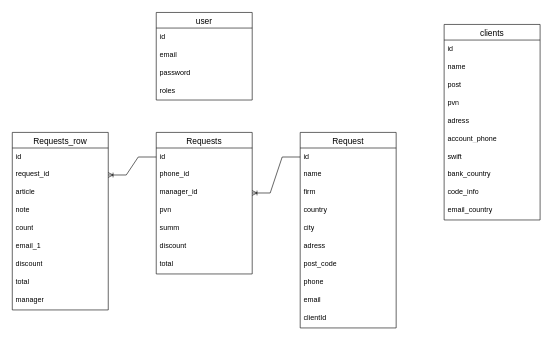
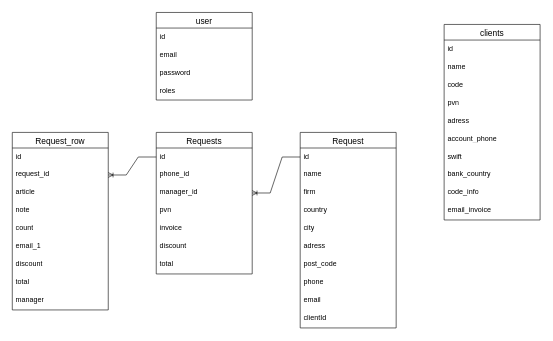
  <mxCell id="0" />
  <mxCell id="1" parent="0" />
  <mxCell id="2" value="user" style="swimlane;fontStyle=0;childLayout=stackLayout;horizontal=1;startSize=26;horizontalStack=0;resizeParent=1;resizeParentMax=0;resizeLast=0;collapsible=1;marginBottom=0;align=center;fontSize=14;" parent="1" vertex="1"><mxGeometry x="260" y="20" width="160" height="146" as="geometry" /></mxCell>
  <mxCell id="3" value="id" style="text;strokeColor=none;fillColor=none;spacingLeft=4;spacingRight=4;overflow=hidden;rotatable=0;points=[[0,0.5],[1,0.5]];portConstraint=eastwest;fontSize=12;whiteSpace=wrap;html=1;" parent="2" vertex="1"><mxGeometry y="26" width="160" height="30" as="geometry" /></mxCell>
  <mxCell id="4" value="email" style="text;strokeColor=none;fillColor=none;spacingLeft=4;spacingRight=4;overflow=hidden;rotatable=0;points=[[0,0.5],[1,0.5]];portConstraint=eastwest;fontSize=12;whiteSpace=wrap;html=1;" parent="2" vertex="1"><mxGeometry y="56" width="160" height="30" as="geometry" /></mxCell>
  <mxCell id="5" value="password" style="text;strokeColor=none;fillColor=none;spacingLeft=4;spacingRight=4;overflow=hidden;rotatable=0;points=[[0,0.5],[1,0.5]];portConstraint=eastwest;fontSize=12;whiteSpace=wrap;html=1;" parent="2" vertex="1"><mxGeometry y="86" width="160" height="30" as="geometry" /></mxCell>
  <mxCell id="6" value="roles" style="text;strokeColor=none;fillColor=none;spacingLeft=4;spacingRight=4;overflow=hidden;rotatable=0;points=[[0,0.5],[1,0.5]];portConstraint=eastwest;fontSize=12;whiteSpace=wrap;html=1;" parent="2" vertex="1"><mxGeometry y="116" width="160" height="30" as="geometry" /></mxCell>
  <mxCell id="7" value="clients" style="swimlane;fontStyle=0;childLayout=stackLayout;horizontal=1;startSize=26;horizontalStack=0;resizeParent=1;resizeParentMax=0;resizeLast=0;collapsible=1;marginBottom=0;align=center;fontSize=14;" parent="1" vertex="1"><mxGeometry x="740" y="40" width="160" height="326" as="geometry" /></mxCell>
  <mxCell id="8" value="id" style="text;strokeColor=none;fillColor=none;spacingLeft=4;spacingRight=4;overflow=hidden;rotatable=0;points=[[0,0.5],[1,0.5]];portConstraint=eastwest;fontSize=12;whiteSpace=wrap;html=1;" parent="7" vertex="1"><mxGeometry y="26" width="160" height="30" as="geometry" /></mxCell>
  <mxCell id="9" value="name" style="text;strokeColor=none;fillColor=none;spacingLeft=4;spacingRight=4;overflow=hidden;rotatable=0;points=[[0,0.5],[1,0.5]];portConstraint=eastwest;fontSize=12;whiteSpace=wrap;html=1;" parent="7" vertex="1"><mxGeometry y="56" width="160" height="30" as="geometry" /></mxCell>
- <mxCell id="10" value="post" style="text;strokeColor=none;fillColor=none;spacingLeft=4;spacingRight=4;overflow=hidden;rotatable=0;points=[[0,0.5],[1,0.5]];portConstraint=eastwest;fontSize=12;whiteSpace=wrap;html=1;" parent="7" vertex="1"><mxGeometry y="86" width="160" height="30" as="geometry" /></mxCell>
+ <mxCell id="10" value="code" style="text;strokeColor=none;fillColor=none;spacingLeft=4;spacingRight=4;overflow=hidden;rotatable=0;points=[[0,0.5],[1,0.5]];portConstraint=eastwest;fontSize=12;whiteSpace=wrap;html=1;" parent="7" vertex="1"><mxGeometry y="86" width="160" height="30" as="geometry" /></mxCell>
  <mxCell id="11" value="pvn" style="text;strokeColor=none;fillColor=none;spacingLeft=4;spacingRight=4;overflow=hidden;rotatable=0;points=[[0,0.5],[1,0.5]];portConstraint=eastwest;fontSize=12;whiteSpace=wrap;html=1;" parent="7" vertex="1"><mxGeometry y="116" width="160" height="30" as="geometry" /></mxCell>
  <mxCell id="12" value="adress" style="text;strokeColor=none;fillColor=none;spacingLeft=4;spacingRight=4;overflow=hidden;rotatable=0;points=[[0,0.5],[1,0.5]];portConstraint=eastwest;fontSize=12;whiteSpace=wrap;html=1;" parent="7" vertex="1"><mxGeometry y="146" width="160" height="30" as="geometry" /></mxCell>
  <mxCell id="13" value="account_phone" style="text;strokeColor=none;fillColor=none;spacingLeft=4;spacingRight=4;overflow=hidden;rotatable=0;points=[[0,0.5],[1,0.5]];portConstraint=eastwest;fontSize=12;whiteSpace=wrap;html=1;" parent="7" vertex="1"><mxGeometry y="176" width="160" height="30" as="geometry" /></mxCell>
  <mxCell id="14" value="swift&lt;br&gt;" style="text;strokeColor=none;fillColor=none;spacingLeft=4;spacingRight=4;overflow=hidden;rotatable=0;points=[[0,0.5],[1,0.5]];portConstraint=eastwest;fontSize=12;whiteSpace=wrap;html=1;" parent="7" vertex="1"><mxGeometry y="206" width="160" height="30" as="geometry" /></mxCell>
  <mxCell id="15" value="bank_country&lt;br&gt;" style="text;strokeColor=none;fillColor=none;spacingLeft=4;spacingRight=4;overflow=hidden;rotatable=0;points=[[0,0.5],[1,0.5]];portConstraint=eastwest;fontSize=12;whiteSpace=wrap;html=1;" parent="7" vertex="1"><mxGeometry y="236" width="160" height="30" as="geometry" /></mxCell>
  <mxCell id="16" value="code_info" style="text;strokeColor=none;fillColor=none;spacingLeft=4;spacingRight=4;overflow=hidden;rotatable=0;points=[[0,0.5],[1,0.5]];portConstraint=eastwest;fontSize=12;whiteSpace=wrap;html=1;" parent="7" vertex="1"><mxGeometry y="266" width="160" height="30" as="geometry" /></mxCell>
- <mxCell id="17" value="email_country" style="text;strokeColor=none;fillColor=none;spacingLeft=4;spacingRight=4;overflow=hidden;rotatable=0;points=[[0,0.5],[1,0.5]];portConstraint=eastwest;fontSize=12;whiteSpace=wrap;html=1;" parent="7" vertex="1"><mxGeometry y="296" width="160" height="30" as="geometry" /></mxCell>
+ <mxCell id="17" value="email_invoice" style="text;strokeColor=none;fillColor=none;spacingLeft=4;spacingRight=4;overflow=hidden;rotatable=0;points=[[0,0.5],[1,0.5]];portConstraint=eastwest;fontSize=12;whiteSpace=wrap;html=1;" parent="7" vertex="1"><mxGeometry y="296" width="160" height="30" as="geometry" /></mxCell>
  <mxCell id="18" value="Request" style="swimlane;fontStyle=0;childLayout=stackLayout;horizontal=1;startSize=26;horizontalStack=0;resizeParent=1;resizeParentMax=0;resizeLast=0;collapsible=1;marginBottom=0;align=center;fontSize=14;" parent="1" vertex="1"><mxGeometry x="500" y="220" width="160" height="326" as="geometry" /></mxCell>
  <mxCell id="19" value="id" style="text;strokeColor=none;fillColor=none;spacingLeft=4;spacingRight=4;overflow=hidden;rotatable=0;points=[[0,0.5],[1,0.5]];portConstraint=eastwest;fontSize=12;whiteSpace=wrap;html=1;" parent="18" vertex="1"><mxGeometry y="26" width="160" height="30" as="geometry" /></mxCell>
  <mxCell id="20" value="name" style="text;strokeColor=none;fillColor=none;spacingLeft=4;spacingRight=4;overflow=hidden;rotatable=0;points=[[0,0.5],[1,0.5]];portConstraint=eastwest;fontSize=12;whiteSpace=wrap;html=1;" parent="18" vertex="1"><mxGeometry y="56" width="160" height="30" as="geometry" /></mxCell>
  <mxCell id="21" value="firm" style="text;strokeColor=none;fillColor=none;spacingLeft=4;spacingRight=4;overflow=hidden;rotatable=0;points=[[0,0.5],[1,0.5]];portConstraint=eastwest;fontSize=12;whiteSpace=wrap;html=1;" parent="18" vertex="1"><mxGeometry y="86" width="160" height="30" as="geometry" /></mxCell>
  <mxCell id="22" value="country" style="text;strokeColor=none;fillColor=none;spacingLeft=4;spacingRight=4;overflow=hidden;rotatable=0;points=[[0,0.5],[1,0.5]];portConstraint=eastwest;fontSize=12;whiteSpace=wrap;html=1;" parent="18" vertex="1"><mxGeometry y="116" width="160" height="30" as="geometry" /></mxCell>
  <mxCell id="23" value="city" style="text;strokeColor=none;fillColor=none;spacingLeft=4;spacingRight=4;overflow=hidden;rotatable=0;points=[[0,0.5],[1,0.5]];portConstraint=eastwest;fontSize=12;whiteSpace=wrap;html=1;" parent="18" vertex="1"><mxGeometry y="146" width="160" height="30" as="geometry" /></mxCell>
  <mxCell id="24" value="adress" style="text;strokeColor=none;fillColor=none;spacingLeft=4;spacingRight=4;overflow=hidden;rotatable=0;points=[[0,0.5],[1,0.5]];portConstraint=eastwest;fontSize=12;whiteSpace=wrap;html=1;" parent="18" vertex="1"><mxGeometry y="176" width="160" height="30" as="geometry" /></mxCell>
  <mxCell id="25" value="post_code" style="text;strokeColor=none;fillColor=none;spacingLeft=4;spacingRight=4;overflow=hidden;rotatable=0;points=[[0,0.5],[1,0.5]];portConstraint=eastwest;fontSize=12;whiteSpace=wrap;html=1;" parent="18" vertex="1"><mxGeometry y="206" width="160" height="30" as="geometry" /></mxCell>
  <mxCell id="26" value="phone&lt;br&gt;" style="text;strokeColor=none;fillColor=none;spacingLeft=4;spacingRight=4;overflow=hidden;rotatable=0;points=[[0,0.5],[1,0.5]];portConstraint=eastwest;fontSize=12;whiteSpace=wrap;html=1;" parent="18" vertex="1"><mxGeometry y="236" width="160" height="30" as="geometry" /></mxCell>
  <mxCell id="27" value="email&lt;br&gt;" style="text;strokeColor=none;fillColor=none;spacingLeft=4;spacingRight=4;overflow=hidden;rotatable=0;points=[[0,0.5],[1,0.5]];portConstraint=eastwest;fontSize=12;whiteSpace=wrap;html=1;" parent="18" vertex="1"><mxGeometry y="266" width="160" height="30" as="geometry" /></mxCell>
  <mxCell id="28" value="clientId" style="text;strokeColor=none;fillColor=none;spacingLeft=4;spacingRight=4;overflow=hidden;rotatable=0;points=[[0,0.5],[1,0.5]];portConstraint=eastwest;fontSize=12;whiteSpace=wrap;html=1;" parent="18" vertex="1"><mxGeometry y="296" width="160" height="30" as="geometry" /></mxCell>
  <mxCell id="29" value="Requests" style="swimlane;fontStyle=0;childLayout=stackLayout;horizontal=1;startSize=26;horizontalStack=0;resizeParent=1;resizeParentMax=0;resizeLast=0;collapsible=1;marginBottom=0;align=center;fontSize=14;" vertex="1" parent="1"><mxGeometry x="260" y="220" width="160" height="236" as="geometry" /></mxCell>
  <mxCell id="30" value="id&lt;br&gt;" style="text;strokeColor=none;fillColor=none;spacingLeft=4;spacingRight=4;overflow=hidden;rotatable=0;points=[[0,0.5],[1,0.5]];portConstraint=eastwest;fontSize=12;whiteSpace=wrap;html=1;" vertex="1" parent="29"><mxGeometry y="26" width="160" height="30" as="geometry" /></mxCell>
  <mxCell id="31" value="phone_id" style="text;strokeColor=none;fillColor=none;spacingLeft=4;spacingRight=4;overflow=hidden;rotatable=0;points=[[0,0.5],[1,0.5]];portConstraint=eastwest;fontSize=12;whiteSpace=wrap;html=1;" vertex="1" parent="29"><mxGeometry y="56" width="160" height="30" as="geometry" /></mxCell>
  <mxCell id="32" value="manager_id&lt;br&gt;" style="text;strokeColor=none;fillColor=none;spacingLeft=4;spacingRight=4;overflow=hidden;rotatable=0;points=[[0,0.5],[1,0.5]];portConstraint=eastwest;fontSize=12;whiteSpace=wrap;html=1;" vertex="1" parent="29"><mxGeometry y="86" width="160" height="30" as="geometry" /></mxCell>
  <mxCell id="33" value="pvn" style="text;strokeColor=none;fillColor=none;spacingLeft=4;spacingRight=4;overflow=hidden;rotatable=0;points=[[0,0.5],[1,0.5]];portConstraint=eastwest;fontSize=12;whiteSpace=wrap;html=1;" vertex="1" parent="29"><mxGeometry y="116" width="160" height="30" as="geometry" /></mxCell>
- <mxCell id="34" value="summ&lt;br&gt;" style="text;strokeColor=none;fillColor=none;spacingLeft=4;spacingRight=4;overflow=hidden;rotatable=0;points=[[0,0.5],[1,0.5]];portConstraint=eastwest;fontSize=12;whiteSpace=wrap;html=1;" vertex="1" parent="29"><mxGeometry y="146" width="160" height="30" as="geometry" /></mxCell>
+ <mxCell id="34" value="invoice&lt;br&gt;" style="text;strokeColor=none;fillColor=none;spacingLeft=4;spacingRight=4;overflow=hidden;rotatable=0;points=[[0,0.5],[1,0.5]];portConstraint=eastwest;fontSize=12;whiteSpace=wrap;html=1;" vertex="1" parent="29"><mxGeometry y="146" width="160" height="30" as="geometry" /></mxCell>
  <mxCell id="35" value="discount" style="text;strokeColor=none;fillColor=none;spacingLeft=4;spacingRight=4;overflow=hidden;rotatable=0;points=[[0,0.5],[1,0.5]];portConstraint=eastwest;fontSize=12;whiteSpace=wrap;html=1;" vertex="1" parent="29"><mxGeometry y="176" width="160" height="30" as="geometry" /></mxCell>
  <mxCell id="36" value="total&lt;br&gt;" style="text;strokeColor=none;fillColor=none;spacingLeft=4;spacingRight=4;overflow=hidden;rotatable=0;points=[[0,0.5],[1,0.5]];portConstraint=eastwest;fontSize=12;whiteSpace=wrap;html=1;" vertex="1" parent="29"><mxGeometry y="206" width="160" height="30" as="geometry" /></mxCell>
- <mxCell id="37" value="Requests_row" style="swimlane;fontStyle=0;childLayout=stackLayout;horizontal=1;startSize=26;horizontalStack=0;resizeParent=1;resizeParentMax=0;resizeLast=0;collapsible=1;marginBottom=0;align=center;fontSize=14;" vertex="1" parent="1"><mxGeometry x="20" y="220" width="160" height="296" as="geometry" /></mxCell>
+ <mxCell id="37" value="Request_row" style="swimlane;fontStyle=0;childLayout=stackLayout;horizontal=1;startSize=26;horizontalStack=0;resizeParent=1;resizeParentMax=0;resizeLast=0;collapsible=1;marginBottom=0;align=center;fontSize=14;" vertex="1" parent="1"><mxGeometry x="20" y="220" width="160" height="296" as="geometry" /></mxCell>
  <mxCell id="38" value="id" style="text;strokeColor=none;fillColor=none;spacingLeft=4;spacingRight=4;overflow=hidden;rotatable=0;points=[[0,0.5],[1,0.5]];portConstraint=eastwest;fontSize=12;whiteSpace=wrap;html=1;" vertex="1" parent="37"><mxGeometry y="26" width="160" height="30" as="geometry" /></mxCell>
  <mxCell id="39" value="request_id" style="text;strokeColor=none;fillColor=none;spacingLeft=4;spacingRight=4;overflow=hidden;rotatable=0;points=[[0,0.5],[1,0.5]];portConstraint=eastwest;fontSize=12;whiteSpace=wrap;html=1;" vertex="1" parent="37"><mxGeometry y="56" width="160" height="30" as="geometry" /></mxCell>
  <mxCell id="40" value="article" style="text;strokeColor=none;fillColor=none;spacingLeft=4;spacingRight=4;overflow=hidden;rotatable=0;points=[[0,0.5],[1,0.5]];portConstraint=eastwest;fontSize=12;whiteSpace=wrap;html=1;" vertex="1" parent="37"><mxGeometry y="86" width="160" height="30" as="geometry" /></mxCell>
  <mxCell id="41" value="note" style="text;strokeColor=none;fillColor=none;spacingLeft=4;spacingRight=4;overflow=hidden;rotatable=0;points=[[0,0.5],[1,0.5]];portConstraint=eastwest;fontSize=12;whiteSpace=wrap;html=1;" vertex="1" parent="37"><mxGeometry y="116" width="160" height="30" as="geometry" /></mxCell>
  <mxCell id="42" value="count&lt;br&gt;" style="text;strokeColor=none;fillColor=none;spacingLeft=4;spacingRight=4;overflow=hidden;rotatable=0;points=[[0,0.5],[1,0.5]];portConstraint=eastwest;fontSize=12;whiteSpace=wrap;html=1;" vertex="1" parent="37"><mxGeometry y="146" width="160" height="30" as="geometry" /></mxCell>
  <mxCell id="43" value="email_1" style="text;strokeColor=none;fillColor=none;spacingLeft=4;spacingRight=4;overflow=hidden;rotatable=0;points=[[0,0.5],[1,0.5]];portConstraint=eastwest;fontSize=12;whiteSpace=wrap;html=1;" vertex="1" parent="37"><mxGeometry y="176" width="160" height="30" as="geometry" /></mxCell>
  <mxCell id="44" value="discount" style="text;strokeColor=none;fillColor=none;spacingLeft=4;spacingRight=4;overflow=hidden;rotatable=0;points=[[0,0.5],[1,0.5]];portConstraint=eastwest;fontSize=12;whiteSpace=wrap;html=1;" vertex="1" parent="37"><mxGeometry y="206" width="160" height="30" as="geometry" /></mxCell>
  <mxCell id="45" value="total&lt;br&gt;" style="text;strokeColor=none;fillColor=none;spacingLeft=4;spacingRight=4;overflow=hidden;rotatable=0;points=[[0,0.5],[1,0.5]];portConstraint=eastwest;fontSize=12;whiteSpace=wrap;html=1;" vertex="1" parent="37"><mxGeometry y="236" width="160" height="30" as="geometry" /></mxCell>
  <mxCell id="46" value="manager" style="text;strokeColor=none;fillColor=none;spacingLeft=4;spacingRight=4;overflow=hidden;rotatable=0;points=[[0,0.5],[1,0.5]];portConstraint=eastwest;fontSize=12;whiteSpace=wrap;html=1;" vertex="1" parent="37"><mxGeometry y="266" width="160" height="30" as="geometry" /></mxCell>
  <mxCell id="47" value="" style="edgeStyle=entityRelationEdgeStyle;fontSize=12;html=1;endArrow=ERoneToMany;rounded=0;exitX=0;exitY=0.5;exitDx=0;exitDy=0;entryX=1;entryY=0.5;entryDx=0;entryDy=0;" edge="1" parent="1" source="19" target="32"><mxGeometry width="100" height="100" relative="1" as="geometry"><mxPoint x="500" y="260" as="sourcePoint" /><mxPoint x="420" y="261" as="targetPoint" /><Array as="points"><mxPoint x="500" y="490" /><mxPoint x="400" y="465" /><mxPoint x="410" y="450" /><mxPoint y="455" x="380" /><mxPoint x="430" y="430" /><mxPoint x="400" y="455" /></Array></mxGeometry></mxCell>
  <mxCell id="48" value="" style="edgeStyle=entityRelationEdgeStyle;fontSize=12;html=1;endArrow=ERoneToMany;rounded=0;entryX=1;entryY=0.5;entryDx=0;entryDy=0;exitX=0;exitY=0.5;exitDx=0;exitDy=0;" edge="1" parent="1" source="30" target="39"><mxGeometry width="100" height="100" relative="1" as="geometry"><mxPoint x="500" y="400" as="sourcePoint" /><mxPoint x="600" y="300" as="targetPoint" /></mxGeometry></mxCell>
